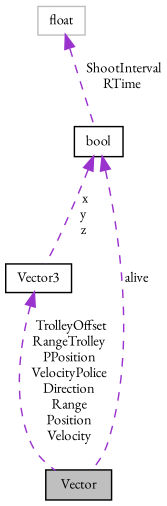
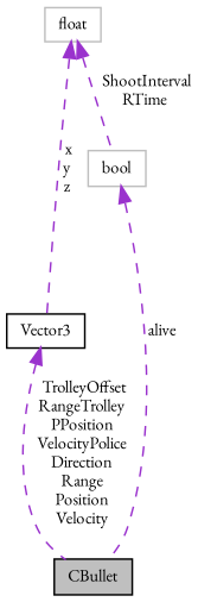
  digraph {
    fontname="EB Garamond"
    node [color=black fontname="EB Garamond" fontsize=10 shape=record]
    edge [color=darkorchid3 dir=back fontname="EB Garamond" fontsize=10 labelfontname=Helvetica labelfontsize=10 style=dashed]
-   n1 [fillcolor=grey75 fontcolor=black height=0.2 label=Vector style=filled width=0.4]
+   n1 [fillcolor=grey75 fontcolor=black height=0.2 label=CBullet style=filled width=0.4]
    n2 [color=grey75 height=0.2 label=float width=0.4]
    n3 [height=0.2 label=Vector3 width=0.4]
-   n4 [height=0.2 label=bool width=0.4]
-   n4 -> n3 [label=" x\ny\nz"]
+   n4 [color=grey75 height=0.2 label=bool width=0.4]
+   n2 -> n3 [label=" x\ny\nz"]
    n2 -> n4 [label=" ShootInterval\nRTime"]
    n3 -> n1 [label=" TrolleyOffset\nRangeTrolley\nPPosition\nVelocityPolice\nDirection\nRange\nPosition\nVelocity"]
    n4 -> n1 [label=" alive"]
  }
